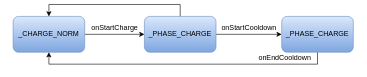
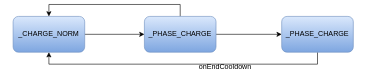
  <mxCell id="0" />
  <mxCell id="1" parent="0" />
  <mxCell id="2" style="edgeStyle=orthogonalEdgeStyle;rounded=0;orthogonalLoop=1;jettySize=auto;html=1;exitX=1;exitY=0.5;exitDx=0;exitDy=0;entryX=0;entryY=0.5;entryDx=0;entryDy=0;" edge="1" parent="1" source="3" target="6"><mxGeometry relative="1" as="geometry" /></mxCell>
  <mxCell id="3" value="_CHARGE_NORM" style="rounded=1;whiteSpace=wrap;html=1;gradientColor=#7ea6e0;fillColor=#dae8fc;strokeColor=#6c8ebf;" vertex="1" parent="1"><mxGeometry x="20" y="20" width="120" height="60" as="geometry" /></mxCell>
  <mxCell id="4" style="edgeStyle=orthogonalEdgeStyle;rounded=0;orthogonalLoop=1;jettySize=auto;html=1;exitX=1;exitY=0.5;exitDx=0;exitDy=0;entryX=0;entryY=0.5;entryDx=0;entryDy=0;" edge="1" parent="1" source="6" target="9"><mxGeometry relative="1" as="geometry" /></mxCell>
  <mxCell id="5" style="edgeStyle=orthogonalEdgeStyle;rounded=0;orthogonalLoop=1;jettySize=auto;html=1;exitX=0.5;exitY=0;exitDx=0;exitDy=0;entryX=0.5;entryY=0;entryDx=0;entryDy=0;" edge="1" parent="1" source="6" target="3"><mxGeometry relative="1" as="geometry" /></mxCell>
  <mxCell id="6" value="_PHASE_CHARGE" style="rounded=1;whiteSpace=wrap;html=1;gradientColor=#7ea6e0;fillColor=#dae8fc;strokeColor=#6c8ebf;" vertex="1" parent="1"><mxGeometry x="240" y="20" width="120" height="60" as="geometry" /></mxCell>
- <mxCell id="7" value="onStartCharge" style="text;html=1;align=center;verticalAlign=middle;resizable=0;points=[];autosize=1;" vertex="1" parent="1"><mxGeometry x="140" y="30" width="100" height="20" as="geometry" /></mxCell>
  <mxCell id="8" style="edgeStyle=orthogonalEdgeStyle;rounded=0;orthogonalLoop=1;jettySize=auto;html=1;exitX=0.5;exitY=1;exitDx=0;exitDy=0;entryX=0.5;entryY=1;entryDx=0;entryDy=0;" edge="1" parent="1" source="9" target="3"><mxGeometry relative="1" as="geometry" /></mxCell>
  <mxCell id="9" value="_PHASE_CHARGE" style="rounded=1;whiteSpace=wrap;html=1;gradientColor=#7ea6e0;fillColor=#dae8fc;strokeColor=#6c8ebf;" vertex="1" parent="1"><mxGeometry x="470" y="20" width="120" height="60" as="geometry" /></mxCell>
- <mxCell id="10" value="onStartCooldown" style="text;html=1;align=center;verticalAlign=middle;resizable=0;points=[];autosize=1;" vertex="1" parent="1"><mxGeometry x="360" y="30" width="110" height="20" as="geometry" /></mxCell>
- <mxCell id="11" value="onEndCooldown" style="text;html=1;align=center;verticalAlign=middle;resizable=0;points=[];autosize=1;" vertex="1" parent="1"><mxGeometry x="420" y="80" width="110" height="20" as="geometry" /></mxCell>
+ <mxCell id="11" value="onEndCooldown" style="text;html=1;align=center;verticalAlign=middle;resizable=0;points=[];autosize=1;" vertex="1" parent="1"><mxGeometry x="320" y="95" width="110" height="20" as="geometry" /></mxCell>
